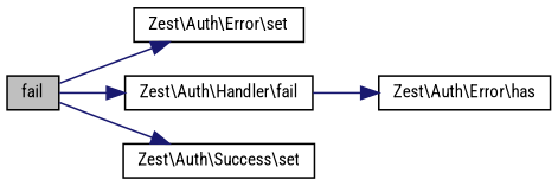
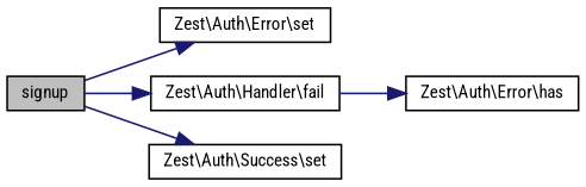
  digraph {
    rankdir=LR
    fontname="Roboto Condensed"
    node [color=black fillcolor=white fontname="Roboto Condensed" fontsize=10 shape=record style=filled]
    edge [color=midnightblue fontname="Roboto Condensed" fontsize=10 labelfontname=Helvetica labelfontsize=10 style=solid]
-   n1 [fillcolor=grey75 fontcolor=black height=0.2 label=fail width=0.4]
+   n1 [fillcolor=grey75 fontcolor=black height=0.2 label=signup width=0.4]
    n2 [height=0.2 label="Zest\\Auth\\Error\\set" width=0.4]
    n3 [height=0.2 label="Zest\\Auth\\Handler\\fail" width=0.4]
    n4 [height=0.2 label="Zest\\Auth\\Success\\set" width=0.4]
    n5 [height=0.2 label="Zest\\Auth\\Error\\has" width=0.4]
    n1 -> n2
    n1 -> n3
    n1 -> n4
    n3 -> n5
  }
